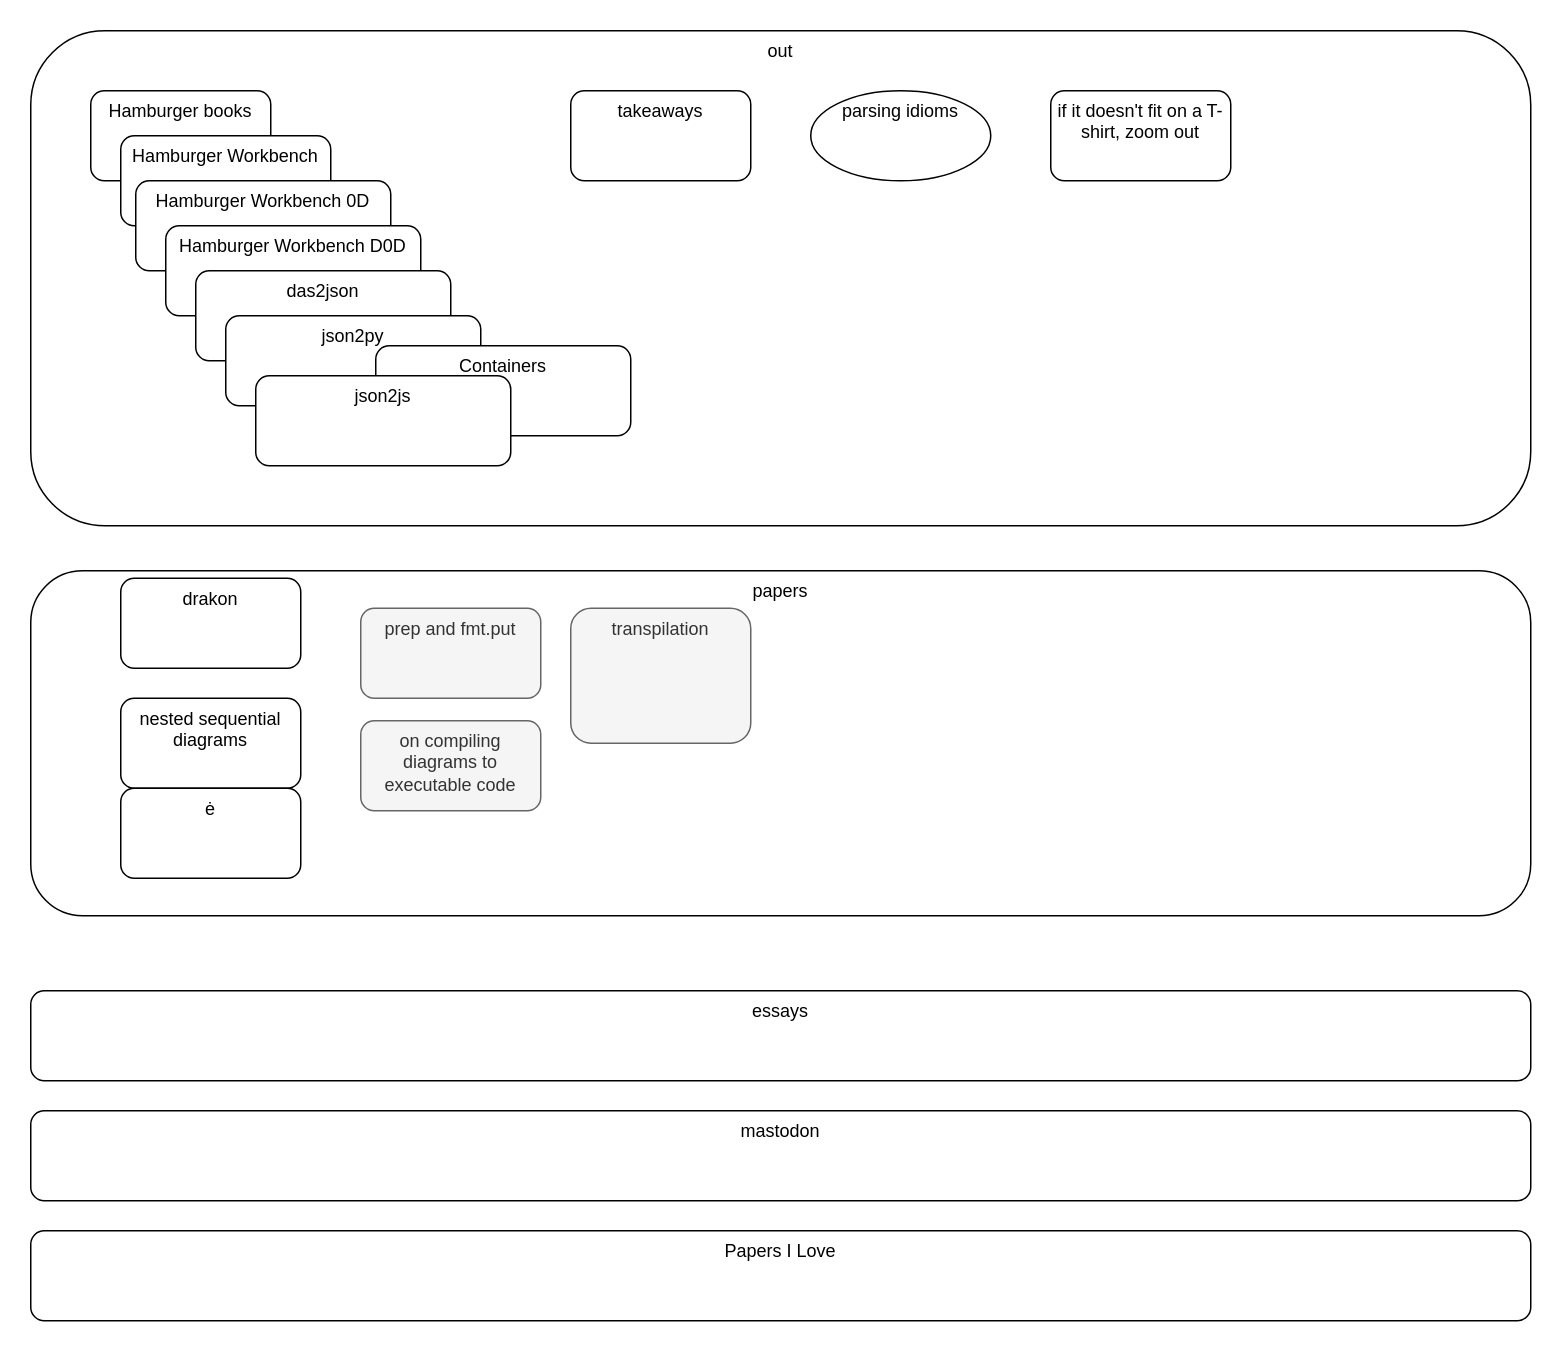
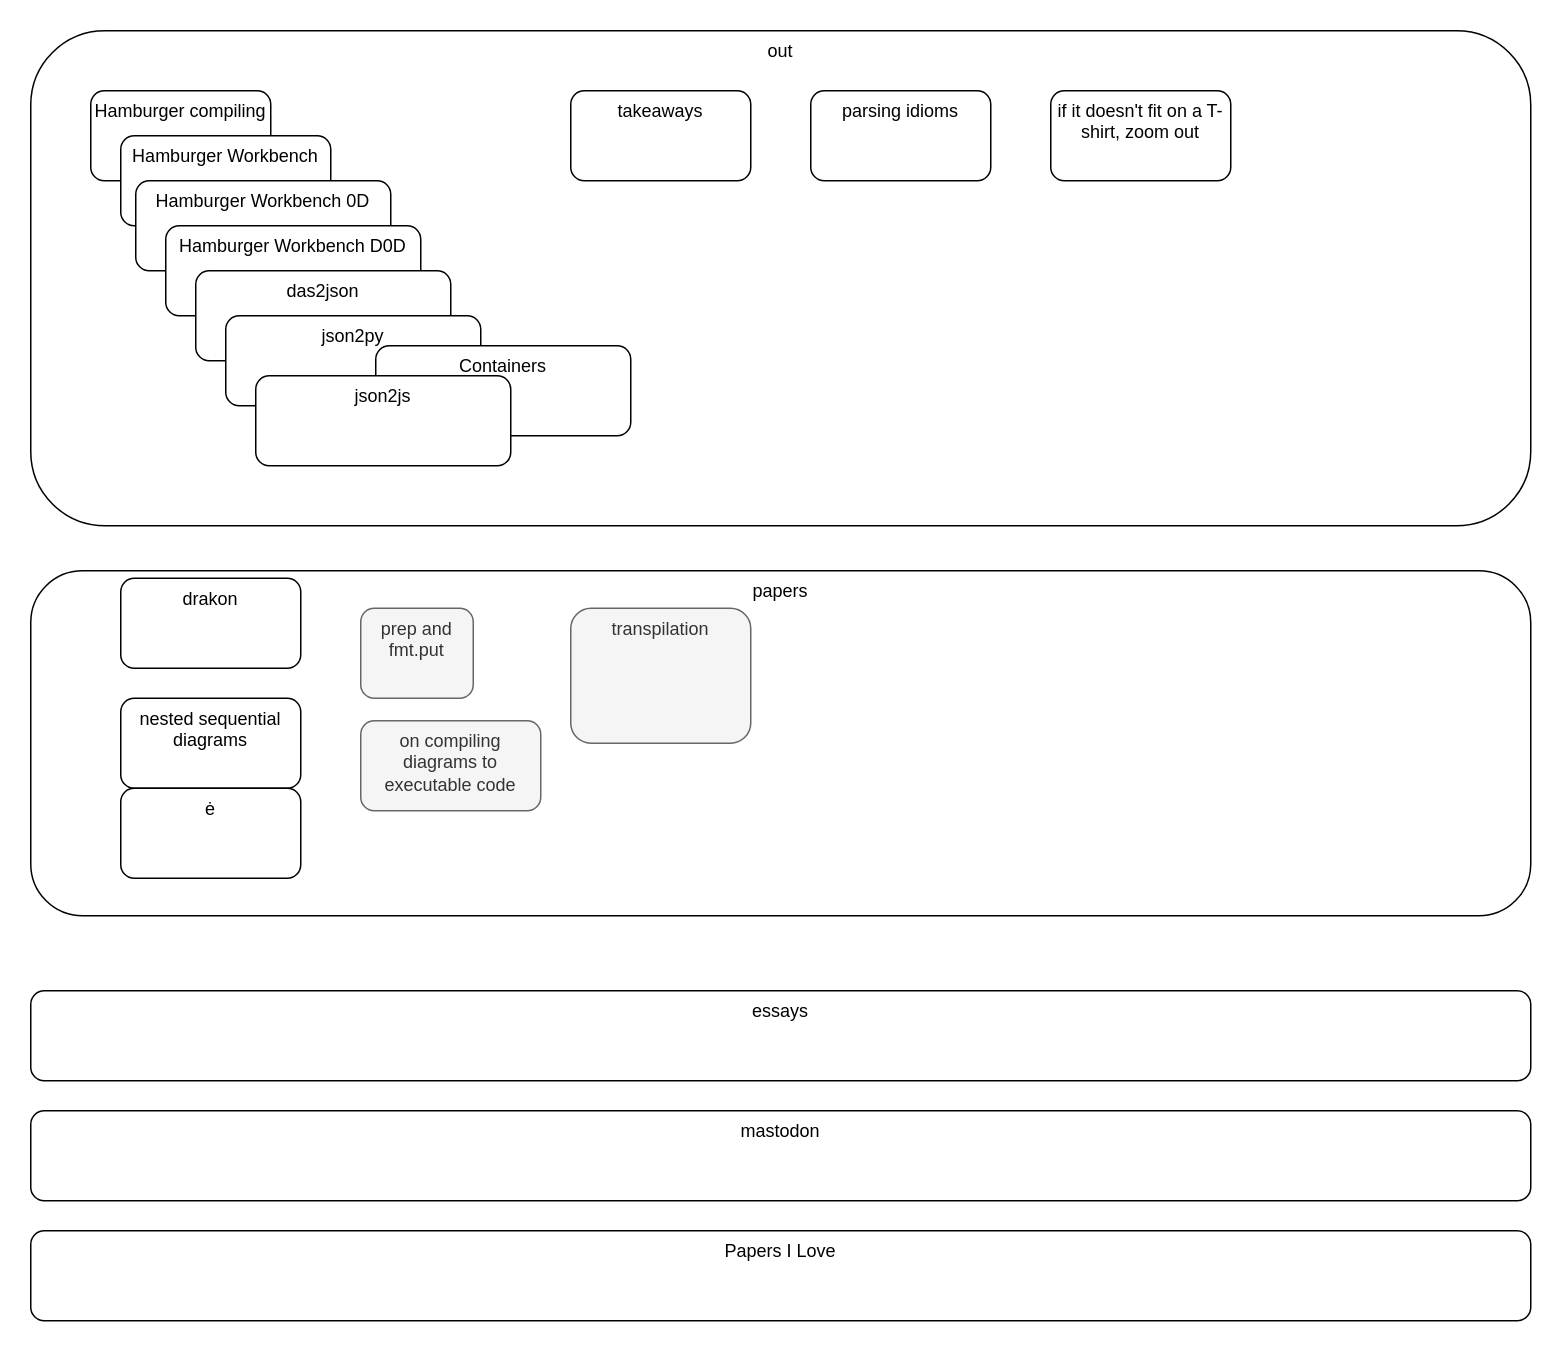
  <mxCell id="0" />
  <mxCell id="1" parent="0" />
  <mxCell id="2" value="out" style="rounded=1;whiteSpace=wrap;html=1;verticalAlign=top;" parent="1" vertex="1"><mxGeometry x="20" y="20" width="1000" height="330" as="geometry" /></mxCell>
- <mxCell id="3" value="Hamburger books" style="rounded=1;whiteSpace=wrap;html=1;verticalAlign=top;" parent="1" vertex="1"><mxGeometry x="60" y="60" width="120" height="60" as="geometry" /></mxCell>
+ <mxCell id="3" value="Hamburger compiling" style="rounded=1;whiteSpace=wrap;html=1;verticalAlign=top;" parent="1" vertex="1"><mxGeometry x="60" y="60" width="120" height="60" as="geometry" /></mxCell>
  <mxCell id="4" value="Hamburger Workbench" style="rounded=1;whiteSpace=wrap;html=1;verticalAlign=top;" parent="1" vertex="1"><mxGeometry x="80" y="90" width="140" height="60" as="geometry" /></mxCell>
  <mxCell id="5" value="Hamburger Workbench 0D" style="rounded=1;whiteSpace=wrap;html=1;verticalAlign=top;" parent="1" vertex="1"><mxGeometry x="90" y="120" width="170" height="60" as="geometry" /></mxCell>
  <mxCell id="6" value="Hamburger Workbench D0D" style="rounded=1;whiteSpace=wrap;html=1;verticalAlign=top;" parent="1" vertex="1"><mxGeometry x="110" y="150" width="170" height="60" as="geometry" /></mxCell>
  <mxCell id="7" value="das2json" style="rounded=1;whiteSpace=wrap;html=1;verticalAlign=top;" parent="1" vertex="1"><mxGeometry x="130" y="180" width="170" height="60" as="geometry" /></mxCell>
  <mxCell id="8" value="json2py" style="rounded=1;whiteSpace=wrap;html=1;verticalAlign=top;" parent="1" vertex="1"><mxGeometry x="150" y="210" width="170" height="60" as="geometry" /></mxCell>
  <mxCell id="9" value="takeaways" style="rounded=1;whiteSpace=wrap;html=1;verticalAlign=top;" parent="1" vertex="1"><mxGeometry x="380" y="60" width="120" height="60" as="geometry" /></mxCell>
- <mxCell id="10" value="parsing idioms" style="ellipse;whiteSpace=wrap;html=1;verticalAlign=top;" parent="1" vertex="1"><mxGeometry x="540" y="60" width="120" height="60" as="geometry" /></mxCell>
+ <mxCell id="10" value="parsing idioms" style="rounded=1;whiteSpace=wrap;html=1;verticalAlign=top;" parent="1" vertex="1"><mxGeometry x="540" y="60" width="120" height="60" as="geometry" /></mxCell>
  <mxCell id="11" value="if it doesn't fit on a T-shirt, zoom out" style="rounded=1;whiteSpace=wrap;html=1;verticalAlign=top;" parent="1" vertex="1"><mxGeometry x="700" y="60" width="120" height="60" as="geometry" /></mxCell>
  <mxCell id="12" value="papers" style="rounded=1;whiteSpace=wrap;html=1;verticalAlign=top;" parent="1" vertex="1"><mxGeometry x="20" y="380" width="1000" height="230" as="geometry" /></mxCell>
  <mxCell id="13" value="drakon" style="rounded=1;whiteSpace=wrap;html=1;verticalAlign=top;" parent="1" vertex="1"><mxGeometry x="80" y="385" width="120" height="60" as="geometry" /></mxCell>
  <mxCell id="14" value="nested sequential diagrams" style="rounded=1;whiteSpace=wrap;html=1;verticalAlign=top;" parent="1" vertex="1"><mxGeometry x="80" y="465" width="120" height="60" as="geometry" /></mxCell>
  <mxCell id="15" value="ė" style="rounded=1;whiteSpace=wrap;html=1;verticalAlign=top;" parent="1" vertex="1"><mxGeometry x="80" y="525" width="120" height="60" as="geometry" /></mxCell>
  <mxCell id="16" value="essays" style="rounded=1;whiteSpace=wrap;html=1;verticalAlign=top;" parent="1" vertex="1"><mxGeometry x="20" y="660" width="1000" height="60" as="geometry" /></mxCell>
  <mxCell id="17" value="Containers" style="rounded=1;whiteSpace=wrap;html=1;verticalAlign=top;" vertex="1" parent="1"><mxGeometry x="250" y="230" width="170" height="60" as="geometry" /></mxCell>
  <mxCell id="18" value="json2js" style="rounded=1;whiteSpace=wrap;html=1;verticalAlign=top;" parent="1" vertex="1"><mxGeometry x="170" y="250" width="170" height="60" as="geometry" /></mxCell>
  <mxCell id="19" value="mastodon" style="rounded=1;whiteSpace=wrap;html=1;verticalAlign=top;" vertex="1" parent="1"><mxGeometry x="20" y="740" width="1000" height="60" as="geometry" /></mxCell>
- <mxCell id="20" value="prep and fmt.put" style="rounded=1;whiteSpace=wrap;html=1;verticalAlign=top;fillColor=#f5f5f5;strokeColor=#666666;fontColor=#333333;" vertex="1" parent="1"><mxGeometry x="240" y="405" width="120" height="60" as="geometry" /></mxCell>
+ <mxCell id="20" value="prep and fmt.put" style="rounded=1;whiteSpace=wrap;html=1;verticalAlign=top;fillColor=#f5f5f5;strokeColor=#666666;fontColor=#333333;" vertex="1" parent="1"><mxGeometry x="240" y="405" width="75" height="60" as="geometry" /></mxCell>
  <mxCell id="21" value="transpilation" style="rounded=1;whiteSpace=wrap;html=1;verticalAlign=top;fillColor=#f5f5f5;strokeColor=#666666;fontColor=#333333;" vertex="1" parent="1"><mxGeometry x="380" y="405" width="120" height="90" as="geometry" /></mxCell>
  <mxCell id="22" value="Papers I Love" style="rounded=1;whiteSpace=wrap;html=1;verticalAlign=top;" vertex="1" parent="1"><mxGeometry x="20" y="820" width="1000" height="60" as="geometry" /></mxCell>
  <mxCell id="23" value="on compiling diagrams to executable code" style="rounded=1;whiteSpace=wrap;html=1;verticalAlign=top;fillColor=#f5f5f5;strokeColor=#666666;fontColor=#333333;" vertex="1" parent="1"><mxGeometry x="240" y="480" width="120" height="60" as="geometry" /></mxCell>
